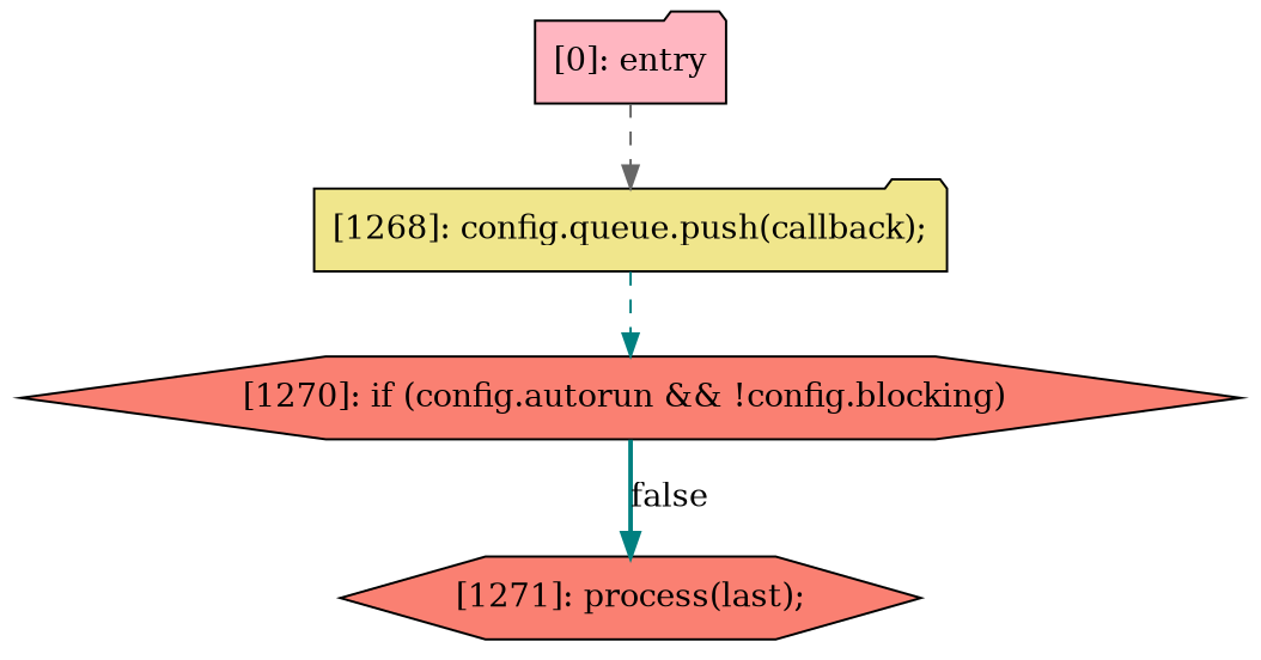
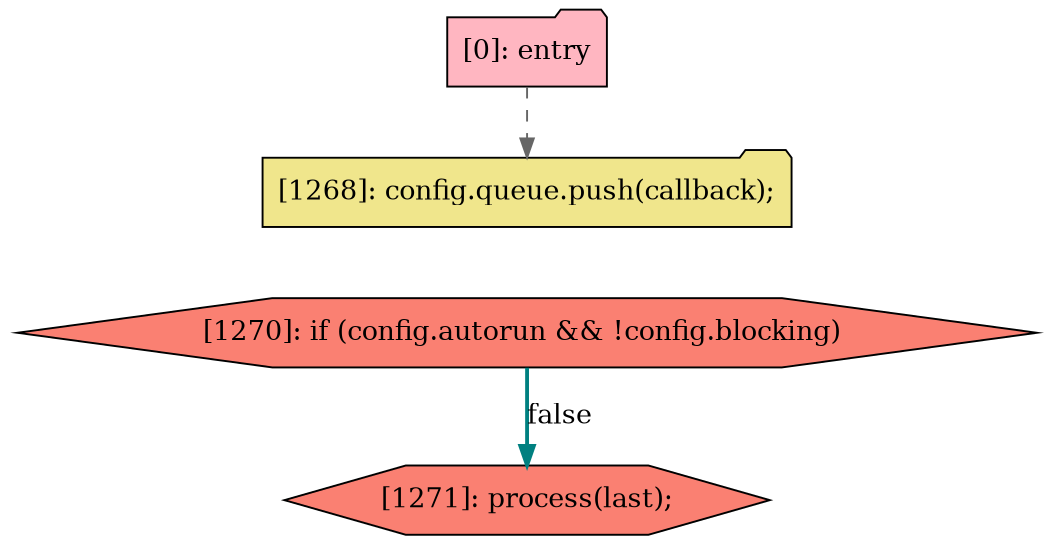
  digraph {
    node [fillcolor=salmon shape=folder style=filled]
    edge [color=teal style=dashed]
    n1 [fillcolor=khaki label="[1268]: config.queue.push(callback);\n"]
    n2 [label="[1270]: if (config.autorun && !config.blocking) " shape=hexagon]
    n3 [label="[1271]: process(last);\n" shape=hexagon]
    n4 [fillcolor=lightpink label="[0]: entry"]
-   n1 -> n2
    n2 -> n3 [label=false style=bold]
    n4 -> n1 [color=gray40]
  }
